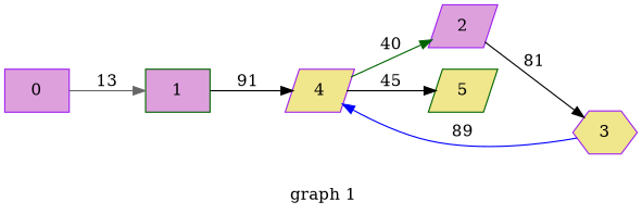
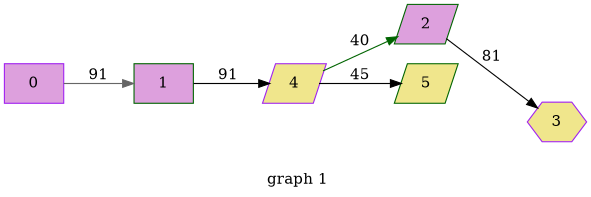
  digraph {
    label=" graph 1"
    rankdir=LR
    node [color=purple fillcolor=plum shape=parallelogram style=filled]
    edge [color=black]
    0 [shape=box]
    1 [color=darkgreen shape=box]
    4 [fillcolor=khaki]
    3 [fillcolor=khaki shape=hexagon]
-   2
+   2 [color=darkgreen]
    5 [color=darkgreen fillcolor=khaki]
-   0 -> 1 [color=gray40 label=" 13 "]
+   0 -> 1 [color=gray40 label=" 91 "]
    1 -> 4 [label=" 91 "]
    4 -> 2 [color=darkgreen label=" 40 "]
    4 -> 5 [label=" 45 "]
-   3 -> 4 [color=blue label=" 89 "]
    2 -> 3 [label=" 81 "]
  }
